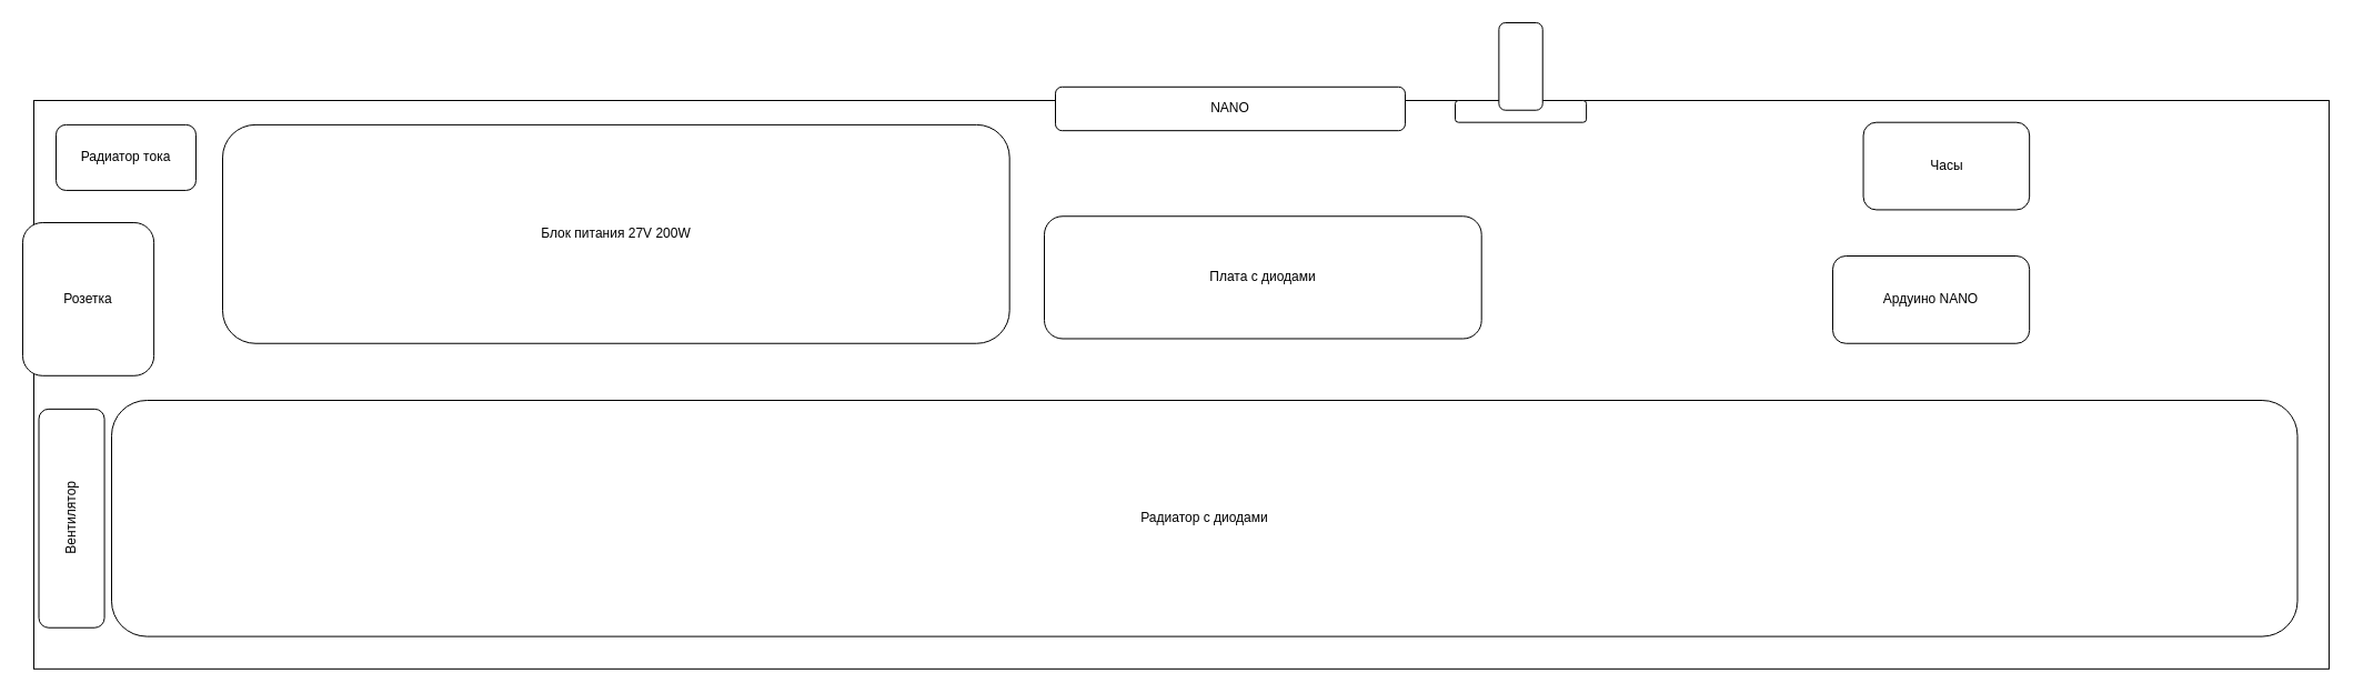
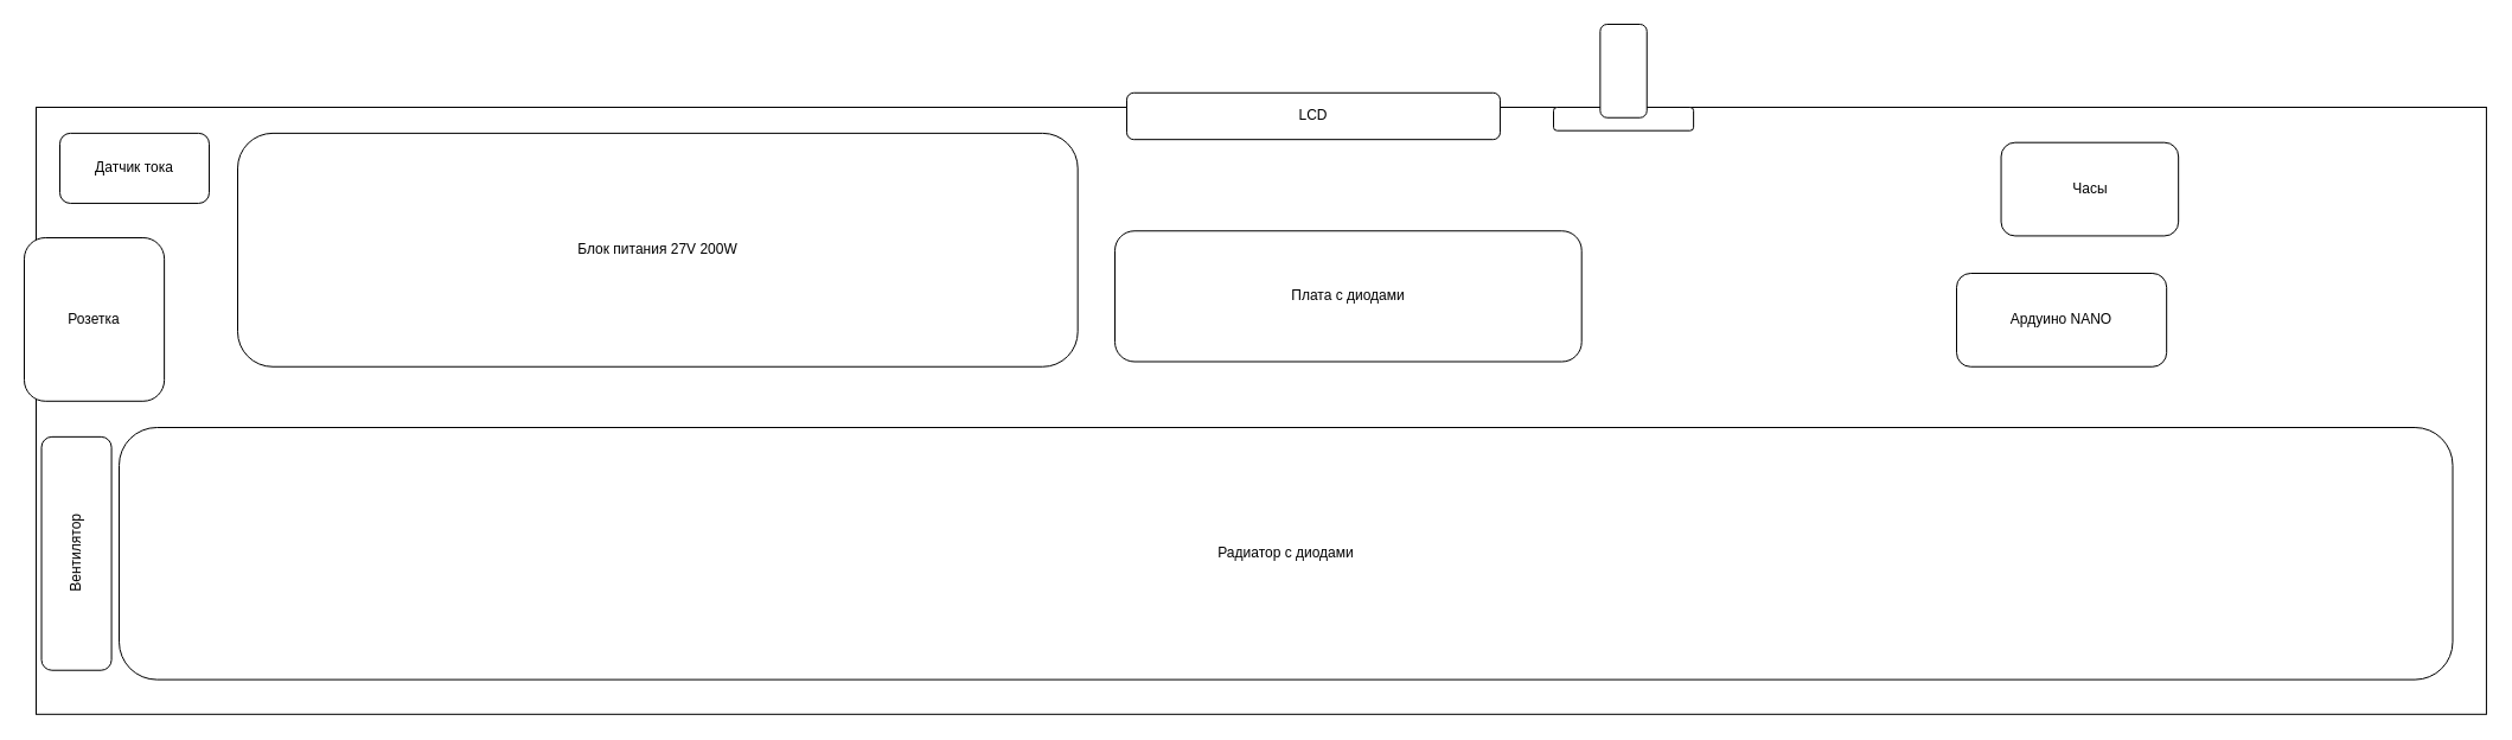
  <mxCell id="0" />
  <mxCell id="1" parent="0" />
  <mxCell id="2" value="" style="rounded=0;whiteSpace=wrap;html=1;labelBackgroundColor=none;labelBorderColor=none;" vertex="1" parent="1"><mxGeometry x="30" y="90" width="2066.925" height="511.81" as="geometry" /></mxCell>
  <mxCell id="3" value="Радиатор с диодами" style="rounded=1;whiteSpace=wrap;html=1;" vertex="1" parent="1"><mxGeometry x="100" y="360" width="1968.5" height="212.598" as="geometry" /></mxCell>
  <mxCell id="4" value="Блок питания 27V 200W" style="rounded=1;whiteSpace=wrap;html=1;" vertex="1" parent="1"><mxGeometry x="199.997" y="111.89" width="708.66" height="196.85" as="geometry" /></mxCell>
  <mxCell id="5" value="&lt;span style=&quot;color: rgb(0, 0, 0);&quot;&gt;Плата с диодами&lt;/span&gt;" style="rounded=1;whiteSpace=wrap;html=1;" vertex="1" parent="1"><mxGeometry x="940" y="194.25" width="393.7" height="110.236" as="geometry" /></mxCell>
  <mxCell id="6" value="Ардуино NANO" style="rounded=1;whiteSpace=wrap;html=1;" vertex="1" parent="1"><mxGeometry x="1650" y="230" width="177.165" height="78.74" as="geometry" /></mxCell>
- <mxCell id="7" value="Часы" style="rounded=1;whiteSpace=wrap;html=1;" vertex="1" parent="1"><mxGeometry x="1677.56" y="109.69" width="149.606" height="78.74" as="geometry" /></mxCell>
- <mxCell id="8" value="NANO" style="rounded=1;whiteSpace=wrap;html=1;horizontal=1;" vertex="1" parent="1"><mxGeometry x="950" y="77.79" width="314.96" height="39.37" as="geometry" /></mxCell>
- <mxCell id="9" value="Радиатор тока" style="rounded=1;whiteSpace=wrap;html=1;" vertex="1" parent="1"><mxGeometry x="50" y="111.89" width="125.984" height="59.055" as="geometry" /></mxCell>
+ <mxCell id="7" value="Часы" style="rounded=1;whiteSpace=wrap;html=1;" vertex="1" parent="1"><mxGeometry x="1687.56" y="119.69" width="149.606" height="78.74" as="geometry" /></mxCell>
+ <mxCell id="8" value="LCD" style="rounded=1;whiteSpace=wrap;html=1;horizontal=1;" vertex="1" parent="1"><mxGeometry x="950" y="77.79" width="314.96" height="39.37" as="geometry" /></mxCell>
+ <mxCell id="9" value="Датчик тока" style="rounded=1;whiteSpace=wrap;html=1;" vertex="1" parent="1"><mxGeometry x="50" y="111.89" width="125.984" height="59.055" as="geometry" /></mxCell>
  <mxCell id="10" value="Розетка" style="rounded=1;whiteSpace=wrap;html=1;" vertex="1" parent="1"><mxGeometry x="20" y="200" width="118.11" height="137.795" as="geometry" /></mxCell>
  <mxCell id="11" value="Вентилятор" style="rounded=1;whiteSpace=wrap;html=1;labelBackgroundColor=none;labelBorderColor=none;horizontal=0;" vertex="1" parent="1"><mxGeometry x="34.52" y="367.87" width="59.055" height="196.85" as="geometry" /></mxCell>
  <mxCell id="12" value="" style="group" vertex="1" connectable="0" parent="1"><mxGeometry x="1310" y="20" width="118.11" height="89.685" as="geometry" /></mxCell>
  <mxCell id="13" value="" style="rounded=1;whiteSpace=wrap;html=1;labelBackgroundColor=none;labelBorderColor=none;" vertex="1" parent="12"><mxGeometry y="70" width="118.11" height="19.685" as="geometry" /></mxCell>
  <mxCell id="14" value="" style="rounded=1;whiteSpace=wrap;html=1;labelBackgroundColor=none;labelBorderColor=none;" vertex="1" parent="12"><mxGeometry x="39.37" width="39.37" height="78.74" as="geometry" /></mxCell>
